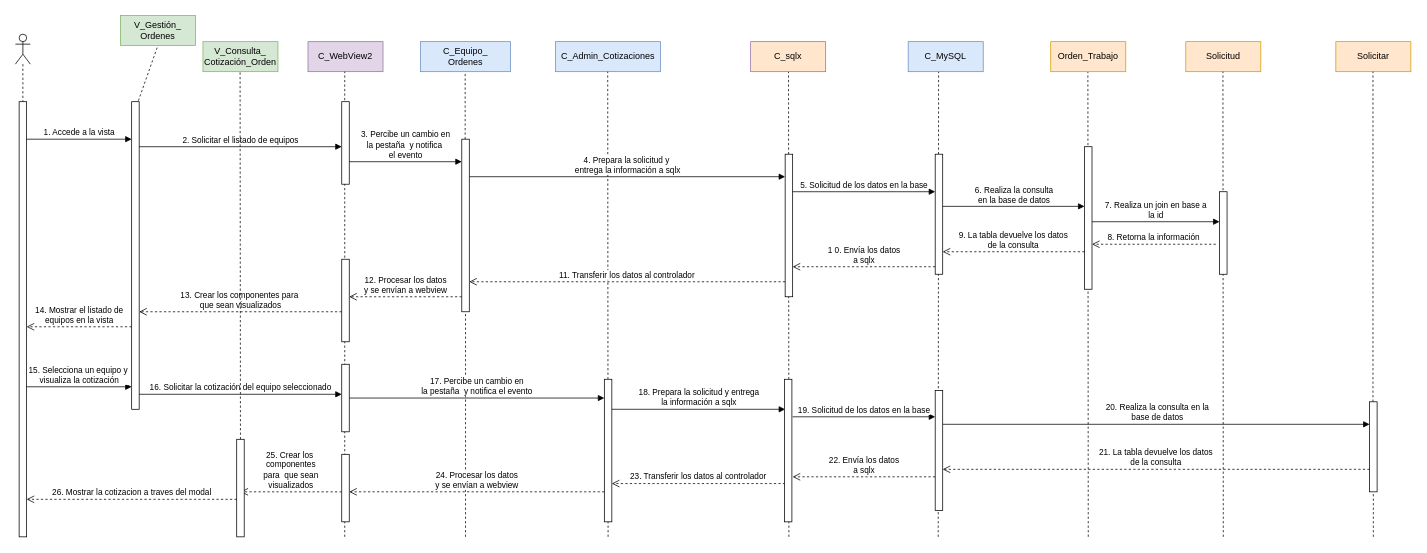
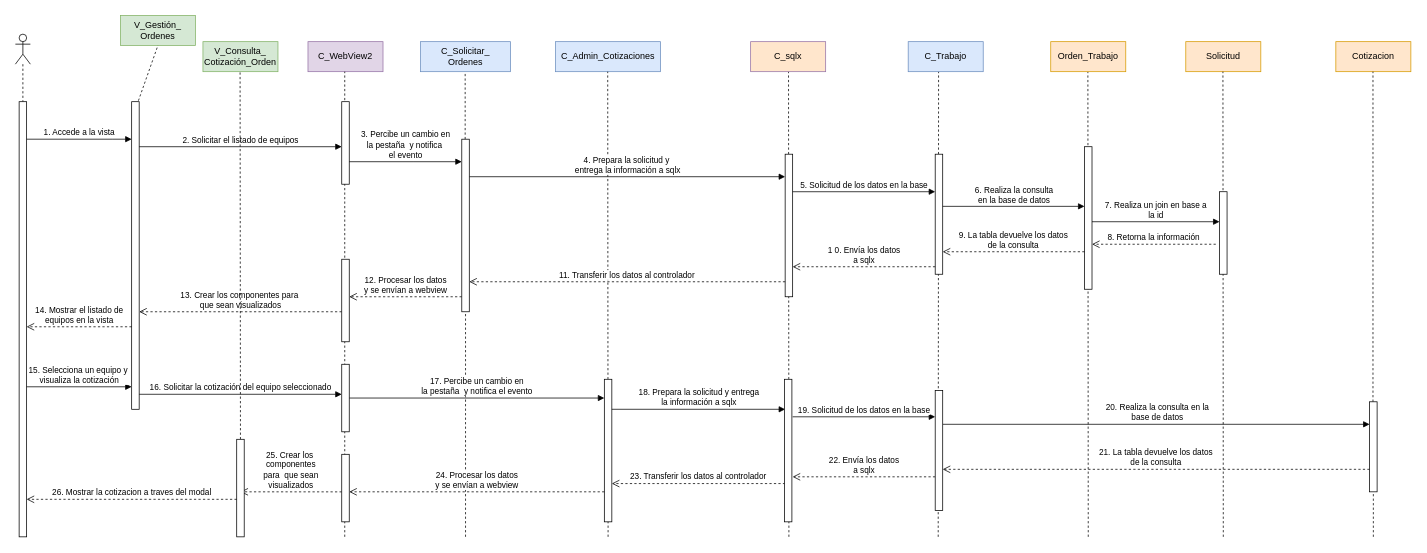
  <mxCell id="0" />
  <mxCell id="1" parent="0" />
  <mxCell id="2" value="" style="endArrow=none;dashed=1;html=1;rounded=0;" edge="1" parent="1"><mxGeometry width="50" height="50" relative="1" as="geometry"><mxPoint x="1450" y="715" as="sourcePoint" /><mxPoint x="1449.5" y="95" as="targetPoint" /></mxGeometry></mxCell>
  <mxCell id="3" value="" style="endArrow=none;dashed=1;html=1;rounded=0;" edge="1" parent="1"><mxGeometry width="50" height="50" relative="1" as="geometry"><mxPoint x="1250" y="715" as="sourcePoint" /><mxPoint x="1250.5" y="95" as="targetPoint" /></mxGeometry></mxCell>
  <mxCell id="4" value="" style="endArrow=none;dashed=1;html=1;rounded=0;" edge="1" parent="1" target="57"><mxGeometry width="50" height="50" relative="1" as="geometry"><mxPoint x="620" y="715" as="sourcePoint" /><mxPoint x="619.5" y="95" as="targetPoint" /></mxGeometry></mxCell>
  <mxCell id="5" value="" style="endArrow=none;dashed=1;html=1;rounded=0;" edge="1" parent="1"><mxGeometry width="50" height="50" relative="1" as="geometry"><mxPoint x="1051" y="715" as="sourcePoint" /><mxPoint x="1050.5" y="95" as="targetPoint" /></mxGeometry></mxCell>
  <mxCell id="6" value="C_WebView2" style="rounded=0;whiteSpace=wrap;html=1;fillColor=#e1d5e7;strokeColor=#9673a6;" vertex="1" parent="1"><mxGeometry x="410" y="55" width="100" height="40" as="geometry" /></mxCell>
  <mxCell id="7" value="C_sqlx" style="rounded=0;whiteSpace=wrap;html=1;fillColor=#ffe6cc;strokeColor=#9673a6;" vertex="1" parent="1"><mxGeometry x="1000" y="55" width="100" height="40" as="geometry" /></mxCell>
- <mxCell id="8" value="C_MySQL" style="rounded=0;whiteSpace=wrap;html=1;fillColor=#dae8fc;strokeColor=#6c8ebf;" vertex="1" parent="1"><mxGeometry x="1210" y="55" width="100" height="40" as="geometry" /></mxCell>
+ <mxCell id="8" value="C_Trabajo" style="rounded=0;whiteSpace=wrap;html=1;fillColor=#dae8fc;strokeColor=#6c8ebf;" vertex="1" parent="1"><mxGeometry x="1210" y="55" width="100" height="40" as="geometry" /></mxCell>
  <mxCell id="9" value="Orden_Trabajo" style="rounded=0;whiteSpace=wrap;html=1;fillColor=#ffe6cc;strokeColor=#d79b00;" vertex="1" parent="1"><mxGeometry x="1400" y="55" width="100" height="40" as="geometry" /></mxCell>
  <mxCell id="10" value="&lt;div&gt;V_Gestión_&lt;/div&gt;&lt;div&gt;Ordenes&lt;/div&gt;" style="rounded=0;whiteSpace=wrap;html=1;fillColor=#d5e8d4;strokeColor=#82b366;" vertex="1" parent="1"><mxGeometry x="160" y="20" width="100" height="40" as="geometry" /></mxCell>
  <mxCell id="11" value="&lt;div&gt;V_Consulta_&lt;/div&gt;&lt;div&gt;Cotización_Orden&lt;/div&gt;" style="rounded=0;whiteSpace=wrap;html=1;fillColor=#d5e8d4;strokeColor=#82b366;" vertex="1" parent="1"><mxGeometry x="270" y="55" width="100" height="40" as="geometry" /></mxCell>
  <mxCell id="12" value="" style="shape=umlLifeline;perimeter=lifelinePerimeter;whiteSpace=wrap;html=1;container=1;dropTarget=0;collapsible=0;recursiveResize=0;outlineConnect=0;portConstraint=eastwest;newEdgeStyle={&quot;curved&quot;:0,&quot;rounded&quot;:0};participant=umlActor;" vertex="1" parent="1"><mxGeometry x="20" y="45" width="20" height="90" as="geometry" /></mxCell>
  <mxCell id="13" value="" style="html=1;points=[[0,0,0,0,5],[0,1,0,0,-5],[1,0,0,0,5],[1,1,0,0,-5]];perimeter=orthogonalPerimeter;outlineConnect=0;targetShapes=umlLifeline;portConstraint=eastwest;newEdgeStyle={&quot;curved&quot;:0,&quot;rounded&quot;:0};" vertex="1" parent="1"><mxGeometry x="25" y="135" width="10" height="580" as="geometry" /></mxCell>
  <mxCell id="14" value="C_Admin_Cotizaciones" style="rounded=0;whiteSpace=wrap;html=1;fillColor=#dae8fc;strokeColor=#6c8ebf;" vertex="1" parent="1"><mxGeometry x="740" y="55" width="140" height="40" as="geometry" /></mxCell>
  <mxCell id="15" value="" style="endArrow=none;dashed=1;html=1;rounded=0;entryX=0.5;entryY=1;entryDx=0;entryDy=0;" edge="1" parent="1" target="10"><mxGeometry width="50" height="50" relative="1" as="geometry"><mxPoint x="180" y="145" as="sourcePoint" /><mxPoint x="179.5" y="125" as="targetPoint" /></mxGeometry></mxCell>
  <mxCell id="16" value="1. A&lt;span style=&quot;background-color: light-dark(#ffffff, var(--ge-dark-color, #121212)); color: light-dark(rgb(0, 0, 0), rgb(255, 255, 255));&quot;&gt;ccede a la vista&lt;/span&gt;" style="html=1;verticalAlign=bottom;endArrow=block;curved=0;rounded=0;" edge="1" parent="1" source="13" target="17"><mxGeometry width="80" relative="1" as="geometry"><mxPoint y="184.5" as="sourcePoint" x="60" /><mxPoint x="170" y="185" as="targetPoint" /><Array as="points"><mxPoint x="150" y="185" /></Array><mxPoint as="offset" /></mxGeometry></mxCell>
  <mxCell id="17" value="" style="html=1;points=[[0,0,0,0,5],[0,1,0,0,-5],[1,0,0,0,5],[1,1,0,0,-5]];perimeter=orthogonalPerimeter;outlineConnect=0;targetShapes=umlLifeline;portConstraint=eastwest;newEdgeStyle={&quot;curved&quot;:0,&quot;rounded&quot;:0};" vertex="1" parent="1"><mxGeometry x="175" y="135" width="10" height="410" as="geometry" /></mxCell>
  <mxCell id="18" value="" style="endArrow=none;dashed=1;html=1;rounded=0;" edge="1" parent="1"><mxGeometry width="50" height="50" relative="1" as="geometry"><mxPoint x="810" y="715" as="sourcePoint" /><mxPoint x="809.5" y="95" as="targetPoint" /></mxGeometry></mxCell>
  <mxCell id="19" value="2. Solicitar el listado de equipos" style="html=1;verticalAlign=bottom;endArrow=block;curved=0;rounded=0;" edge="1" parent="1"><mxGeometry width="80" relative="1" as="geometry"><mxPoint x="185" y="195" as="sourcePoint" /><mxPoint x="455" y="195" as="targetPoint" /></mxGeometry></mxCell>
  <mxCell id="20" value="" style="endArrow=none;dashed=1;html=1;rounded=0;" edge="1" parent="1"><mxGeometry width="50" height="50" relative="1" as="geometry"><mxPoint x="459" y="715" as="sourcePoint" /><mxPoint x="459" y="95" as="targetPoint" /></mxGeometry></mxCell>
  <mxCell id="21" value="" style="html=1;points=[[0,0,0,0,5],[0,1,0,0,-5],[1,0,0,0,5],[1,1,0,0,-5]];perimeter=orthogonalPerimeter;outlineConnect=0;targetShapes=umlLifeline;portConstraint=eastwest;newEdgeStyle={&quot;curved&quot;:0,&quot;rounded&quot;:0};" vertex="1" parent="1"><mxGeometry x="455" y="135" width="10" height="110" as="geometry" /></mxCell>
  <mxCell id="22" value="" style="html=1;points=[[0,0,0,0,5],[0,1,0,0,-5],[1,0,0,0,5],[1,1,0,0,-5]];perimeter=orthogonalPerimeter;outlineConnect=0;targetShapes=umlLifeline;portConstraint=eastwest;newEdgeStyle={&quot;curved&quot;:0,&quot;rounded&quot;:0};" vertex="1" parent="1"><mxGeometry x="805" y="505" width="10" height="190" as="geometry" /></mxCell>
  <mxCell id="23" value="3. Percibe un cambio en&lt;div&gt;la pestaña&amp;nbsp;&amp;nbsp;&lt;span style=&quot;background-color: light-dark(#ffffff, var(--ge-dark-color, #121212)); color: light-dark(rgb(0, 0, 0), rgb(255, 255, 255));&quot;&gt;y notifica&amp;nbsp;&lt;/span&gt;&lt;/div&gt;&lt;div&gt;&lt;span style=&quot;background-color: light-dark(#ffffff, var(--ge-dark-color, #121212)); color: light-dark(rgb(0, 0, 0), rgb(255, 255, 255));&quot;&gt;el evento&lt;/span&gt;&lt;/div&gt;" style="html=1;verticalAlign=bottom;endArrow=block;curved=0;rounded=0;" edge="1" parent="1"><mxGeometry width="80" relative="1" as="geometry"><mxPoint x="465" y="215" as="sourcePoint" /><mxPoint x="615" y="215" as="targetPoint" /><Array as="points"><mxPoint x="550" y="215" /></Array><mxPoint as="offset" /></mxGeometry></mxCell>
  <mxCell id="24" value="4. Prepara la solicitud y&amp;nbsp;&lt;div&gt;entrega la información a sqlx&lt;/div&gt;" style="html=1;verticalAlign=bottom;endArrow=block;curved=0;rounded=0;" edge="1" parent="1" source="57"><mxGeometry width="80" relative="1" as="geometry"><mxPoint x="815" y="235" as="sourcePoint" /><mxPoint x="1046" y="235" as="targetPoint" /></mxGeometry></mxCell>
  <mxCell id="25" value="" style="html=1;points=[[0,0,0,0,5],[0,1,0,0,-5],[1,0,0,0,5],[1,1,0,0,-5]];perimeter=orthogonalPerimeter;outlineConnect=0;targetShapes=umlLifeline;portConstraint=eastwest;newEdgeStyle={&quot;curved&quot;:0,&quot;rounded&quot;:0};" vertex="1" parent="1"><mxGeometry x="1046" y="205" width="10" height="190" as="geometry" /></mxCell>
  <mxCell id="26" value="5. Solicitud de los datos en la base" style="html=1;verticalAlign=bottom;endArrow=block;curved=0;rounded=0;" edge="1" parent="1"><mxGeometry width="80" relative="1" as="geometry"><mxPoint x="1056" y="255" as="sourcePoint" /><mxPoint x="1246" y="255" as="targetPoint" /><mxPoint as="offset" /></mxGeometry></mxCell>
  <mxCell id="27" value="" style="html=1;points=[[0,0,0,0,5],[0,1,0,0,-5],[1,0,0,0,5],[1,1,0,0,-5]];perimeter=orthogonalPerimeter;outlineConnect=0;targetShapes=umlLifeline;portConstraint=eastwest;newEdgeStyle={&quot;curved&quot;:0,&quot;rounded&quot;:0};" vertex="1" parent="1"><mxGeometry x="1246" y="205" width="10" height="160" as="geometry" /></mxCell>
  <mxCell id="28" value="6. Realiza la consulta&lt;div&gt;en la base de datos&lt;/div&gt;" style="html=1;verticalAlign=bottom;endArrow=block;curved=0;rounded=0;" edge="1" parent="1"><mxGeometry width="80" relative="1" as="geometry"><mxPoint x="1256" y="274.5" as="sourcePoint" /><mxPoint x="1445" y="274.5" as="targetPoint" /><mxPoint as="offset" /></mxGeometry></mxCell>
  <mxCell id="29" value="" style="html=1;points=[[0,0,0,0,5],[0,1,0,0,-5],[1,0,0,0,5],[1,1,0,0,-5]];perimeter=orthogonalPerimeter;outlineConnect=0;targetShapes=umlLifeline;portConstraint=eastwest;newEdgeStyle={&quot;curved&quot;:0,&quot;rounded&quot;:0};" vertex="1" parent="1"><mxGeometry x="1445" y="195" width="10" height="190" as="geometry" /></mxCell>
  <mxCell id="30" value="1 0. Envía los datos&lt;div&gt;a sqlx&lt;/div&gt;" style="html=1;verticalAlign=bottom;endArrow=open;dashed=1;endSize=8;curved=0;rounded=0;" edge="1" parent="1"><mxGeometry relative="1" as="geometry"><mxPoint x="1246" y="355" as="sourcePoint" /><mxPoint x="1056" y="355" as="targetPoint" /></mxGeometry></mxCell>
  <mxCell id="31" value="11. Transferir los datos al controlador" style="html=1;verticalAlign=bottom;endArrow=open;dashed=1;endSize=8;curved=0;rounded=0;" edge="1" parent="1"><mxGeometry x="0.004" relative="1" as="geometry"><mxPoint x="1046" y="375" as="sourcePoint" /><mxPoint x="625" y="375" as="targetPoint" /><mxPoint as="offset" /></mxGeometry></mxCell>
  <mxCell id="32" value="9. La tabla devuelve los datos&lt;div&gt;de la consulta&lt;/div&gt;" style="html=1;verticalAlign=bottom;endArrow=open;dashed=1;endSize=8;curved=0;rounded=0;" edge="1" parent="1"><mxGeometry relative="1" as="geometry"><mxPoint x="1445" y="335" as="sourcePoint" /><mxPoint x="1256" y="335" as="targetPoint" /></mxGeometry></mxCell>
  <mxCell id="33" value="12. Procesar los datos&lt;div&gt;y se envían a webview&lt;/div&gt;" style="html=1;verticalAlign=bottom;endArrow=open;dashed=1;endSize=8;curved=0;rounded=0;" edge="1" parent="1" source="51"><mxGeometry y="75" relative="1" as="geometry"><mxPoint x="615" y="395" as="sourcePoint" /><mxPoint x="465" y="395" as="targetPoint" /><mxPoint x="75" as="offset" /></mxGeometry></mxCell>
  <mxCell id="34" value="13. Crear los componentes para&amp;nbsp;&lt;div&gt;que sean visualizados&lt;/div&gt;" style="html=1;verticalAlign=bottom;endArrow=open;dashed=1;endSize=8;curved=0;rounded=0;" edge="1" parent="1"><mxGeometry relative="1" as="geometry"><mxPoint x="455" y="415" as="sourcePoint" /><mxPoint x="185" y="415" as="targetPoint" /></mxGeometry></mxCell>
  <mxCell id="35" value="14. Mostrar el listado de&lt;div&gt;equipos en la vista&lt;/div&gt;" style="html=1;verticalAlign=bottom;endArrow=open;dashed=1;endSize=8;curved=0;rounded=0;" edge="1" parent="1"><mxGeometry relative="1" as="geometry"><mxPoint x="175" y="435" as="sourcePoint" /><mxPoint x="35" y="435" as="targetPoint" /></mxGeometry></mxCell>
  <mxCell id="36" value="15. Selecciona un equipo&amp;nbsp;&lt;span style=&quot;background-color: light-dark(#ffffff, var(--ge-dark-color, #121212)); color: light-dark(rgb(0, 0, 0), rgb(255, 255, 255));&quot;&gt;y&amp;nbsp;&lt;/span&gt;&lt;div&gt;&lt;span style=&quot;background-color: light-dark(#ffffff, var(--ge-dark-color, #121212)); color: light-dark(rgb(0, 0, 0), rgb(255, 255, 255));&quot;&gt;visualiza la cotización&lt;/span&gt;&lt;/div&gt;" style="html=1;verticalAlign=bottom;endArrow=block;curved=0;rounded=0;" edge="1" parent="1"><mxGeometry width="80" relative="1" as="geometry"><mxPoint x="35" y="515" as="sourcePoint" /><mxPoint x="175" y="515" as="targetPoint" /><mxPoint as="offset" /></mxGeometry></mxCell>
  <mxCell id="37" value="16. Solicitar la cotización del equipo seleccionado" style="html=1;verticalAlign=bottom;endArrow=block;curved=0;rounded=0;" edge="1" parent="1"><mxGeometry width="80" relative="1" as="geometry"><mxPoint x="185" y="525" as="sourcePoint" /><mxPoint x="455" y="525" as="targetPoint" /></mxGeometry></mxCell>
  <mxCell id="38" value="17. Percibe un cambio en&lt;div&gt;la pestaña&amp;nbsp;&amp;nbsp;&lt;span style=&quot;background-color: light-dark(#ffffff, var(--ge-dark-color, #121212)); color: light-dark(rgb(0, 0, 0), rgb(255, 255, 255));&quot;&gt;y notifica &lt;/span&gt;&lt;span style=&quot;background-color: light-dark(#ffffff, var(--ge-dark-color, #121212)); color: light-dark(rgb(0, 0, 0), rgb(255, 255, 255));&quot;&gt;el evento&lt;/span&gt;&lt;/div&gt;" style="html=1;verticalAlign=bottom;endArrow=block;curved=0;rounded=0;" edge="1" parent="1" source="53" target="22"><mxGeometry width="80" relative="1" as="geometry"><mxPoint x="465" y="535" as="sourcePoint" /><mxPoint x="615" y="535" as="targetPoint" /></mxGeometry></mxCell>
  <mxCell id="39" value="18. Prepara la solicitud y entrega&lt;div&gt;la información a sqlx&lt;/div&gt;" style="html=1;verticalAlign=bottom;endArrow=block;curved=0;rounded=0;" edge="1" parent="1"><mxGeometry x="0.004" width="80" relative="1" as="geometry"><mxPoint x="815" y="545" as="sourcePoint" /><mxPoint x="1046" y="545" as="targetPoint" /><mxPoint as="offset" /></mxGeometry></mxCell>
  <mxCell id="40" value="19. Solicitud de los datos en la base" style="html=1;verticalAlign=bottom;endArrow=block;curved=0;rounded=0;" edge="1" parent="1"><mxGeometry width="80" relative="1" as="geometry"><mxPoint x="1056" y="555" as="sourcePoint" /><mxPoint x="1246" y="555" as="targetPoint" /><mxPoint as="offset" /></mxGeometry></mxCell>
  <mxCell id="41" value="20. Realiza la consulta en la&lt;div&gt;base de datos&lt;/div&gt;" style="html=1;verticalAlign=bottom;endArrow=block;curved=0;rounded=0;" edge="1" parent="1" target="68"><mxGeometry x="0.005" width="80" relative="1" as="geometry"><mxPoint x="1256" y="565" as="sourcePoint" /><mxPoint x="1445" y="565" as="targetPoint" /><mxPoint as="offset" /></mxGeometry></mxCell>
  <mxCell id="42" value="21. La tabla devuelve los datos&lt;div&gt;de la consulta&lt;/div&gt;" style="html=1;verticalAlign=bottom;endArrow=open;dashed=1;endSize=8;curved=0;rounded=0;" edge="1" parent="1" source="68"><mxGeometry relative="1" as="geometry"><mxPoint x="1445" y="625" as="sourcePoint" /><mxPoint x="1256" y="625" as="targetPoint" /></mxGeometry></mxCell>
  <mxCell id="43" value="22. Envía los datos&lt;div&gt;a sqlx&lt;/div&gt;" style="html=1;verticalAlign=bottom;endArrow=open;dashed=1;endSize=8;curved=0;rounded=0;" edge="1" parent="1"><mxGeometry relative="1" as="geometry"><mxPoint x="1246" y="635" as="sourcePoint" /><mxPoint x="1056" y="635" as="targetPoint" /></mxGeometry></mxCell>
  <mxCell id="44" value="23. Transferir los datos al controlador" style="html=1;verticalAlign=bottom;endArrow=open;dashed=1;endSize=8;curved=0;rounded=0;" edge="1" parent="1"><mxGeometry x="0.004" relative="1" as="geometry"><mxPoint x="1046" y="644" as="sourcePoint" /><mxPoint x="815" y="644" as="targetPoint" /><mxPoint as="offset" /></mxGeometry></mxCell>
  <mxCell id="45" value="24. Procesar los datos&lt;div&gt;y se envían a webview&lt;/div&gt;" style="html=1;verticalAlign=bottom;endArrow=open;dashed=1;endSize=8;curved=0;rounded=0;" edge="1" parent="1" source="22"><mxGeometry relative="1" as="geometry"><mxPoint x="615" y="655" as="sourcePoint" /><mxPoint x="465" y="655" as="targetPoint" /></mxGeometry></mxCell>
  <mxCell id="46" value="25. Crear los&amp;nbsp;&lt;div&gt;componentes&lt;div&gt;&amp;nbsp;para&amp;nbsp;&amp;nbsp;&lt;span style=&quot;background-color: light-dark(#ffffff, var(--ge-dark-color, #121212)); color: light-dark(rgb(0, 0, 0), rgb(255, 255, 255));&quot;&gt;que sean&amp;nbsp;&lt;/span&gt;&lt;/div&gt;&lt;div&gt;&lt;span style=&quot;background-color: light-dark(#ffffff, var(--ge-dark-color, #121212)); color: light-dark(rgb(0, 0, 0), rgb(255, 255, 255));&quot;&gt;visualizados&lt;/span&gt;&lt;/div&gt;&lt;/div&gt;" style="html=1;verticalAlign=bottom;endArrow=open;dashed=1;endSize=8;curved=0;rounded=0;entryX=0.5;entryY=0.615;entryDx=0;entryDy=0;entryPerimeter=0;" edge="1" parent="1"><mxGeometry relative="1" as="geometry"><mxPoint x="455" y="655.05" as="sourcePoint" /><mxPoint x="320" y="655" as="targetPoint" /></mxGeometry></mxCell>
  <mxCell id="47" value="" style="endArrow=none;dashed=1;html=1;rounded=0;entryX=0.5;entryY=1;entryDx=0;entryDy=0;" edge="1" parent="1"><mxGeometry width="50" height="50" relative="1" as="geometry"><mxPoint x="320" y="585" as="sourcePoint" /><mxPoint x="319.5" y="95" as="targetPoint" /></mxGeometry></mxCell>
  <mxCell id="48" value="" style="html=1;points=[[0,0,0,0,5],[0,1,0,0,-5],[1,0,0,0,5],[1,1,0,0,-5]];perimeter=orthogonalPerimeter;outlineConnect=0;targetShapes=umlLifeline;portConstraint=eastwest;newEdgeStyle={&quot;curved&quot;:0,&quot;rounded&quot;:0};" vertex="1" parent="1"><mxGeometry x="315" y="585" width="10" height="130" as="geometry" /></mxCell>
  <mxCell id="49" value="26. Mostrar la cotizacion a traves del modal" style="html=1;verticalAlign=bottom;endArrow=open;dashed=1;endSize=8;curved=0;rounded=0;" edge="1" parent="1" source="48" target="13"><mxGeometry relative="1" as="geometry"><mxPoint x="250" y="655" as="sourcePoint" /><mxPoint x="110" y="655" as="targetPoint" /><Array as="points"><mxPoint x="280" y="665" /></Array></mxGeometry></mxCell>
  <mxCell id="50" value="" style="html=1;verticalAlign=bottom;endArrow=open;dashed=1;endSize=8;curved=0;rounded=0;" edge="1" parent="1" target="51"><mxGeometry relative="1" as="geometry"><mxPoint x="615" y="395" as="sourcePoint" /><mxPoint x="465" y="395" as="targetPoint" /></mxGeometry></mxCell>
  <mxCell id="51" value="" style="html=1;points=[[0,0,0,0,5],[0,1,0,0,-5],[1,0,0,0,5],[1,1,0,0,-5]];perimeter=orthogonalPerimeter;outlineConnect=0;targetShapes=umlLifeline;portConstraint=eastwest;newEdgeStyle={&quot;curved&quot;:0,&quot;rounded&quot;:0};" vertex="1" parent="1"><mxGeometry x="455" y="345" width="10" height="110" as="geometry" /></mxCell>
  <mxCell id="52" value="" style="html=1;verticalAlign=bottom;endArrow=block;curved=0;rounded=0;" edge="1" parent="1" target="53"><mxGeometry width="80" relative="1" as="geometry"><mxPoint x="465" y="535" as="sourcePoint" /><mxPoint x="615" y="535" as="targetPoint" /></mxGeometry></mxCell>
  <mxCell id="53" value="" style="html=1;points=[[0,0,0,0,5],[0,1,0,0,-5],[1,0,0,0,5],[1,1,0,0,-5]];perimeter=orthogonalPerimeter;outlineConnect=0;targetShapes=umlLifeline;portConstraint=eastwest;newEdgeStyle={&quot;curved&quot;:0,&quot;rounded&quot;:0};" vertex="1" parent="1"><mxGeometry x="455" y="485" width="10" height="90" as="geometry" /></mxCell>
  <mxCell id="54" value="" style="html=1;points=[[0,0,0,0,5],[0,1,0,0,-5],[1,0,0,0,5],[1,1,0,0,-5]];perimeter=orthogonalPerimeter;outlineConnect=0;targetShapes=umlLifeline;portConstraint=eastwest;newEdgeStyle={&quot;curved&quot;:0,&quot;rounded&quot;:0};" vertex="1" parent="1"><mxGeometry x="455" y="605" width="10" height="90" as="geometry" /></mxCell>
  <mxCell id="55" value="" style="endArrow=none;dashed=1;html=1;rounded=0;" edge="1" parent="1" source="57"><mxGeometry width="50" height="50" relative="1" as="geometry"><mxPoint x="620" y="725" as="sourcePoint" /><mxPoint x="619.5" y="95" as="targetPoint" /></mxGeometry></mxCell>
- <mxCell id="56" value="&lt;div&gt;C_Equipo_&lt;/div&gt;&lt;div&gt;Ordenes&lt;/div&gt;" style="rounded=0;whiteSpace=wrap;html=1;fillColor=#dae8fc;strokeColor=#6c8ebf;" vertex="1" parent="1"><mxGeometry x="560" y="55" width="120" height="40" as="geometry" /></mxCell>
+ <mxCell id="56" value="&lt;div&gt;C_Solicitar_&lt;/div&gt;&lt;div&gt;Ordenes&lt;/div&gt;" style="rounded=0;whiteSpace=wrap;html=1;fillColor=#dae8fc;strokeColor=#6c8ebf;" vertex="1" parent="1"><mxGeometry x="560" y="55" width="120" height="40" as="geometry" /></mxCell>
  <mxCell id="57" value="" style="html=1;points=[[0,0,0,0,5],[0,1,0,0,-5],[1,0,0,0,5],[1,1,0,0,-5]];perimeter=orthogonalPerimeter;outlineConnect=0;targetShapes=umlLifeline;portConstraint=eastwest;newEdgeStyle={&quot;curved&quot;:0,&quot;rounded&quot;:0};" vertex="1" parent="1"><mxGeometry x="615" y="185" width="10" height="230" as="geometry" /></mxCell>
  <mxCell id="58" value="" style="html=1;points=[[0,0,0,0,5],[0,1,0,0,-5],[1,0,0,0,5],[1,1,0,0,-5]];perimeter=orthogonalPerimeter;outlineConnect=0;targetShapes=umlLifeline;portConstraint=eastwest;newEdgeStyle={&quot;curved&quot;:0,&quot;rounded&quot;:0};" vertex="1" parent="1"><mxGeometry x="1045" y="505" width="10" height="190" as="geometry" /></mxCell>
  <mxCell id="59" value="" style="html=1;points=[[0,0,0,0,5],[0,1,0,0,-5],[1,0,0,0,5],[1,1,0,0,-5]];perimeter=orthogonalPerimeter;outlineConnect=0;targetShapes=umlLifeline;portConstraint=eastwest;newEdgeStyle={&quot;curved&quot;:0,&quot;rounded&quot;:0};" vertex="1" parent="1"><mxGeometry x="1246" y="520" width="10" height="160" as="geometry" /></mxCell>
  <mxCell id="60" value="Solicitud" style="rounded=0;whiteSpace=wrap;html=1;fillColor=#ffe6cc;strokeColor=#d79b00;" vertex="1" parent="1"><mxGeometry x="1580" y="55" width="100" height="40" as="geometry" /></mxCell>
  <mxCell id="61" value="" style="endArrow=none;dashed=1;html=1;rounded=0;" edge="1" parent="1"><mxGeometry width="50" height="50" relative="1" as="geometry"><mxPoint x="1630" y="715" as="sourcePoint" /><mxPoint x="1629.5" y="95" as="targetPoint" /></mxGeometry></mxCell>
  <mxCell id="62" value="&lt;div&gt;7. Realiza un join en base a &lt;br&gt;&lt;/div&gt;&lt;div&gt;la id&lt;/div&gt;" style="html=1;verticalAlign=bottom;endArrow=block;curved=0;rounded=0;" edge="1" parent="1" target="63"><mxGeometry width="80" relative="1" as="geometry"><mxPoint x="1455" y="295" as="sourcePoint" /><mxPoint x="1600" y="295" as="targetPoint" /></mxGeometry></mxCell>
  <mxCell id="63" value="" style="html=1;points=[[0,0,0,0,5],[0,1,0,0,-5],[1,0,0,0,5],[1,1,0,0,-5]];perimeter=orthogonalPerimeter;outlineConnect=0;targetShapes=umlLifeline;portConstraint=eastwest;newEdgeStyle={&quot;curved&quot;:0,&quot;rounded&quot;:0};" vertex="1" parent="1"><mxGeometry x="1625" y="255" width="10" height="110" as="geometry" /></mxCell>
  <mxCell id="64" value="8. Retorna la información" style="html=1;verticalAlign=bottom;endArrow=open;dashed=1;endSize=8;curved=0;rounded=0;" edge="1" parent="1"><mxGeometry relative="1" as="geometry"><mxPoint x="1620" y="325" as="sourcePoint" /><mxPoint x="1455" y="325" as="targetPoint" /></mxGeometry></mxCell>
- <mxCell id="65" value="Solicitar" style="rounded=0;whiteSpace=wrap;html=1;fillColor=#ffe6cc;strokeColor=#d79b00;" vertex="1" parent="1"><mxGeometry x="1780" y="55" width="100" height="40" as="geometry" /></mxCell>
+ <mxCell id="65" value="Cotizacion" style="rounded=0;whiteSpace=wrap;html=1;fillColor=#ffe6cc;strokeColor=#d79b00;" vertex="1" parent="1"><mxGeometry x="1780" y="55" width="100" height="40" as="geometry" /></mxCell>
  <mxCell id="66" value="" style="endArrow=none;dashed=1;html=1;rounded=0;" edge="1" parent="1" source="68"><mxGeometry width="50" height="50" relative="1" as="geometry"><mxPoint x="1830" y="675" as="sourcePoint" /><mxPoint x="1829.5" y="95" as="targetPoint" /></mxGeometry></mxCell>
  <mxCell id="67" value="" style="endArrow=none;dashed=1;html=1;rounded=0;" edge="1" parent="1" target="68"><mxGeometry width="50" height="50" relative="1" as="geometry"><mxPoint x="1830" y="715" as="sourcePoint" /><mxPoint x="1829.5" y="95" as="targetPoint" /></mxGeometry></mxCell>
  <mxCell id="68" value="" style="html=1;points=[[0,0,0,0,5],[0,1,0,0,-5],[1,0,0,0,5],[1,1,0,0,-5]];perimeter=orthogonalPerimeter;outlineConnect=0;targetShapes=umlLifeline;portConstraint=eastwest;newEdgeStyle={&quot;curved&quot;:0,&quot;rounded&quot;:0};" vertex="1" parent="1"><mxGeometry x="1825" y="535" width="10" height="120" as="geometry" /></mxCell>
